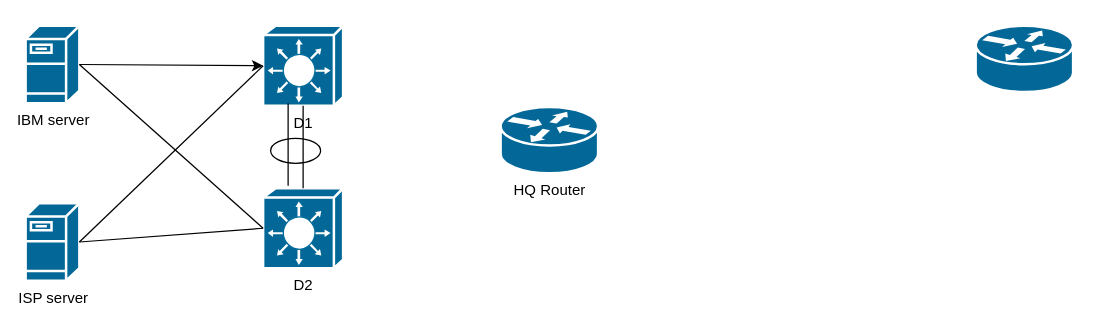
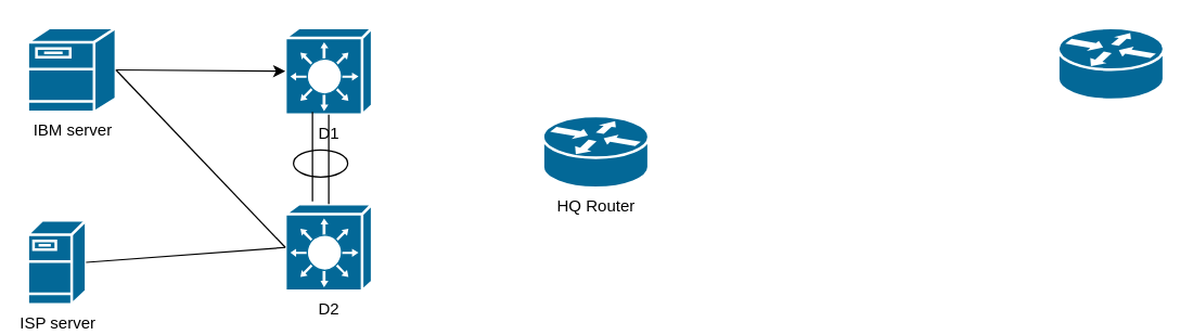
  <mxCell id="0" />
  <mxCell id="1" parent="0" />
  <mxCell id="2" value="HQ Router" style="shape=mxgraph.cisco.routers.router;sketch=0;html=1;pointerEvents=1;dashed=0;fillColor=#036897;strokeColor=#ffffff;strokeWidth=2;verticalLabelPosition=bottom;verticalAlign=top;align=center;outlineConnect=0;" vertex="1" parent="1"><mxGeometry x="400" y="85" width="78" height="53" as="geometry" /></mxCell>
  <mxCell id="3" value="" style="shape=mxgraph.cisco.routers.router;sketch=0;html=1;pointerEvents=1;dashed=0;fillColor=#036897;strokeColor=#ffffff;strokeWidth=2;verticalLabelPosition=bottom;verticalAlign=top;align=center;outlineConnect=0;" vertex="1" parent="1"><mxGeometry x="780" y="20" width="78" height="53" as="geometry" /></mxCell>
- <mxCell id="4" value="IBM server" style="shape=mxgraph.cisco.servers.fileserver;sketch=0;html=1;pointerEvents=1;dashed=0;fillColor=#036897;strokeColor=#ffffff;strokeWidth=2;verticalLabelPosition=bottom;verticalAlign=top;align=center;outlineConnect=0;" vertex="1" parent="1"><mxGeometry x="20" y="20" width="43" height="62" as="geometry" /></mxCell>
+ <mxCell id="4" value="IBM server" style="shape=mxgraph.cisco.servers.fileserver;sketch=0;html=1;pointerEvents=1;dashed=0;fillColor=#036897;strokeColor=#ffffff;strokeWidth=2;verticalLabelPosition=bottom;verticalAlign=top;align=center;outlineConnect=0;" vertex="1" parent="1"><mxGeometry x="20" y="20" width="65" height="62" as="geometry" /></mxCell>
  <mxCell id="5" value="ISP server" style="shape=mxgraph.cisco.servers.fileserver;sketch=0;html=1;pointerEvents=1;dashed=0;fillColor=#036897;strokeColor=#ffffff;strokeWidth=2;verticalLabelPosition=bottom;verticalAlign=top;align=center;outlineConnect=0;" vertex="1" parent="1"><mxGeometry x="20" y="162" width="43" height="62" as="geometry" /></mxCell>
  <mxCell id="6" value="D1" style="shape=mxgraph.cisco.switches.layer_3_switch;sketch=0;html=1;pointerEvents=1;dashed=0;fillColor=#036897;strokeColor=#ffffff;strokeWidth=2;verticalLabelPosition=bottom;verticalAlign=top;align=center;outlineConnect=0;" vertex="1" parent="1"><mxGeometry x="210" y="20" width="64" height="64" as="geometry" /></mxCell>
  <mxCell id="7" value="" style="endArrow=classic;html=1;rounded=0;entryX=0;entryY=0.5;entryDx=0;entryDy=0;entryPerimeter=0;exitX=1;exitY=0.5;exitDx=0;exitDy=0;exitPerimeter=0;" edge="1" parent="1" source="4" target="6"><mxGeometry width="50" height="50" relative="1" as="geometry"><mxPoint x="150" y="-20" as="sourcePoint" /><mxPoint x="200" y="-70" as="targetPoint" /></mxGeometry></mxCell>
- <mxCell id="8" value="" style="endArrow=none;html=1;rounded=0;entryX=0;entryY=0.5;entryDx=0;entryDy=0;entryPerimeter=0;exitX=1;exitY=0.5;exitDx=0;exitDy=0;exitPerimeter=0;" edge="1" parent="1" source="5" target="6"><mxGeometry width="50" height="50" relative="1" as="geometry"><mxPoint x="103" y="-1" as="sourcePoint" /><mxPoint x="220" y="62" as="targetPoint" /></mxGeometry></mxCell>
  <mxCell id="9" value="D2" style="shape=mxgraph.cisco.switches.layer_3_switch;sketch=0;html=1;pointerEvents=1;dashed=0;fillColor=#036897;strokeColor=#ffffff;strokeWidth=2;verticalLabelPosition=bottom;verticalAlign=top;align=center;outlineConnect=0;" vertex="1" parent="1"><mxGeometry x="210" y="150" width="64" height="64" as="geometry" /></mxCell>
  <mxCell id="10" value="" style="endArrow=none;html=1;rounded=0;entryX=0.5;entryY=1;entryDx=0;entryDy=0;entryPerimeter=0;exitX=0.5;exitY=0;exitDx=0;exitDy=0;exitPerimeter=0;" edge="1" parent="1" source="9" target="6"><mxGeometry width="50" height="50" relative="1" as="geometry"><mxPoint x="103" y="131" as="sourcePoint" /><mxPoint x="220" y="62" as="targetPoint" /></mxGeometry></mxCell>
  <mxCell id="11" value="" style="endArrow=none;html=1;rounded=0;entryX=0;entryY=0.5;entryDx=0;entryDy=0;entryPerimeter=0;exitX=1;exitY=0.5;exitDx=0;exitDy=0;exitPerimeter=0;" edge="1" parent="1" source="4" target="9"><mxGeometry width="50" height="50" relative="1" as="geometry"><mxPoint x="73" y="193" as="sourcePoint" /><mxPoint x="220" y="62" as="targetPoint" /></mxGeometry></mxCell>
  <mxCell id="12" value="" style="endArrow=none;html=1;rounded=0;entryX=0;entryY=0.5;entryDx=0;entryDy=0;entryPerimeter=0;exitX=1;exitY=0.5;exitDx=0;exitDy=0;exitPerimeter=0;" edge="1" parent="1" source="5" target="9"><mxGeometry width="50" height="50" relative="1" as="geometry"><mxPoint x="73" y="61" as="sourcePoint" /><mxPoint x="220" y="172" as="targetPoint" /></mxGeometry></mxCell>
  <mxCell id="13" value="" style="endArrow=none;html=1;rounded=0;entryX=0.5;entryY=1;entryDx=0;entryDy=0;entryPerimeter=0;exitX=0.5;exitY=0;exitDx=0;exitDy=0;exitPerimeter=0;" edge="1" parent="1"><mxGeometry width="50" height="50" relative="1" as="geometry"><mxPoint x="230" y="148" as="sourcePoint" /><mxPoint x="230" y="82" as="targetPoint" /></mxGeometry></mxCell>
  <mxCell id="14" value="" style="ellipse;whiteSpace=wrap;html=1;fillColor=none;" vertex="1" parent="1"><mxGeometry x="216" y="110" width="40" height="20" as="geometry" /></mxCell>
